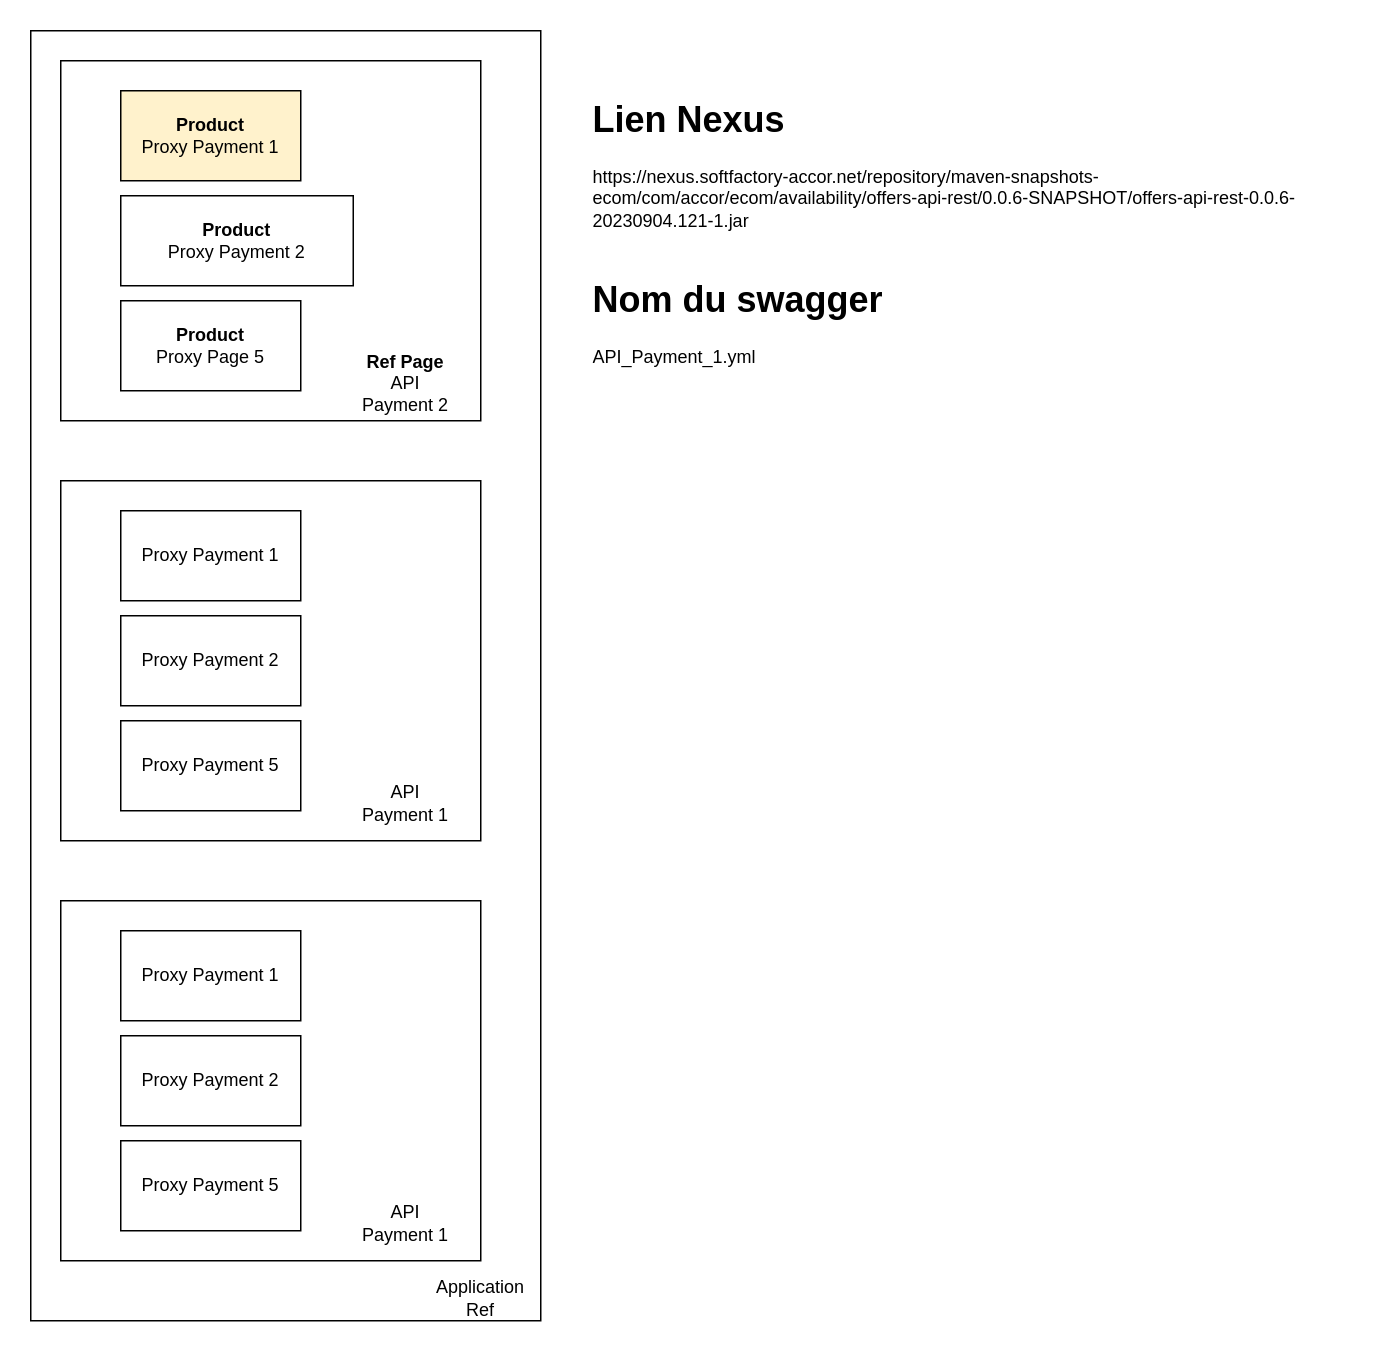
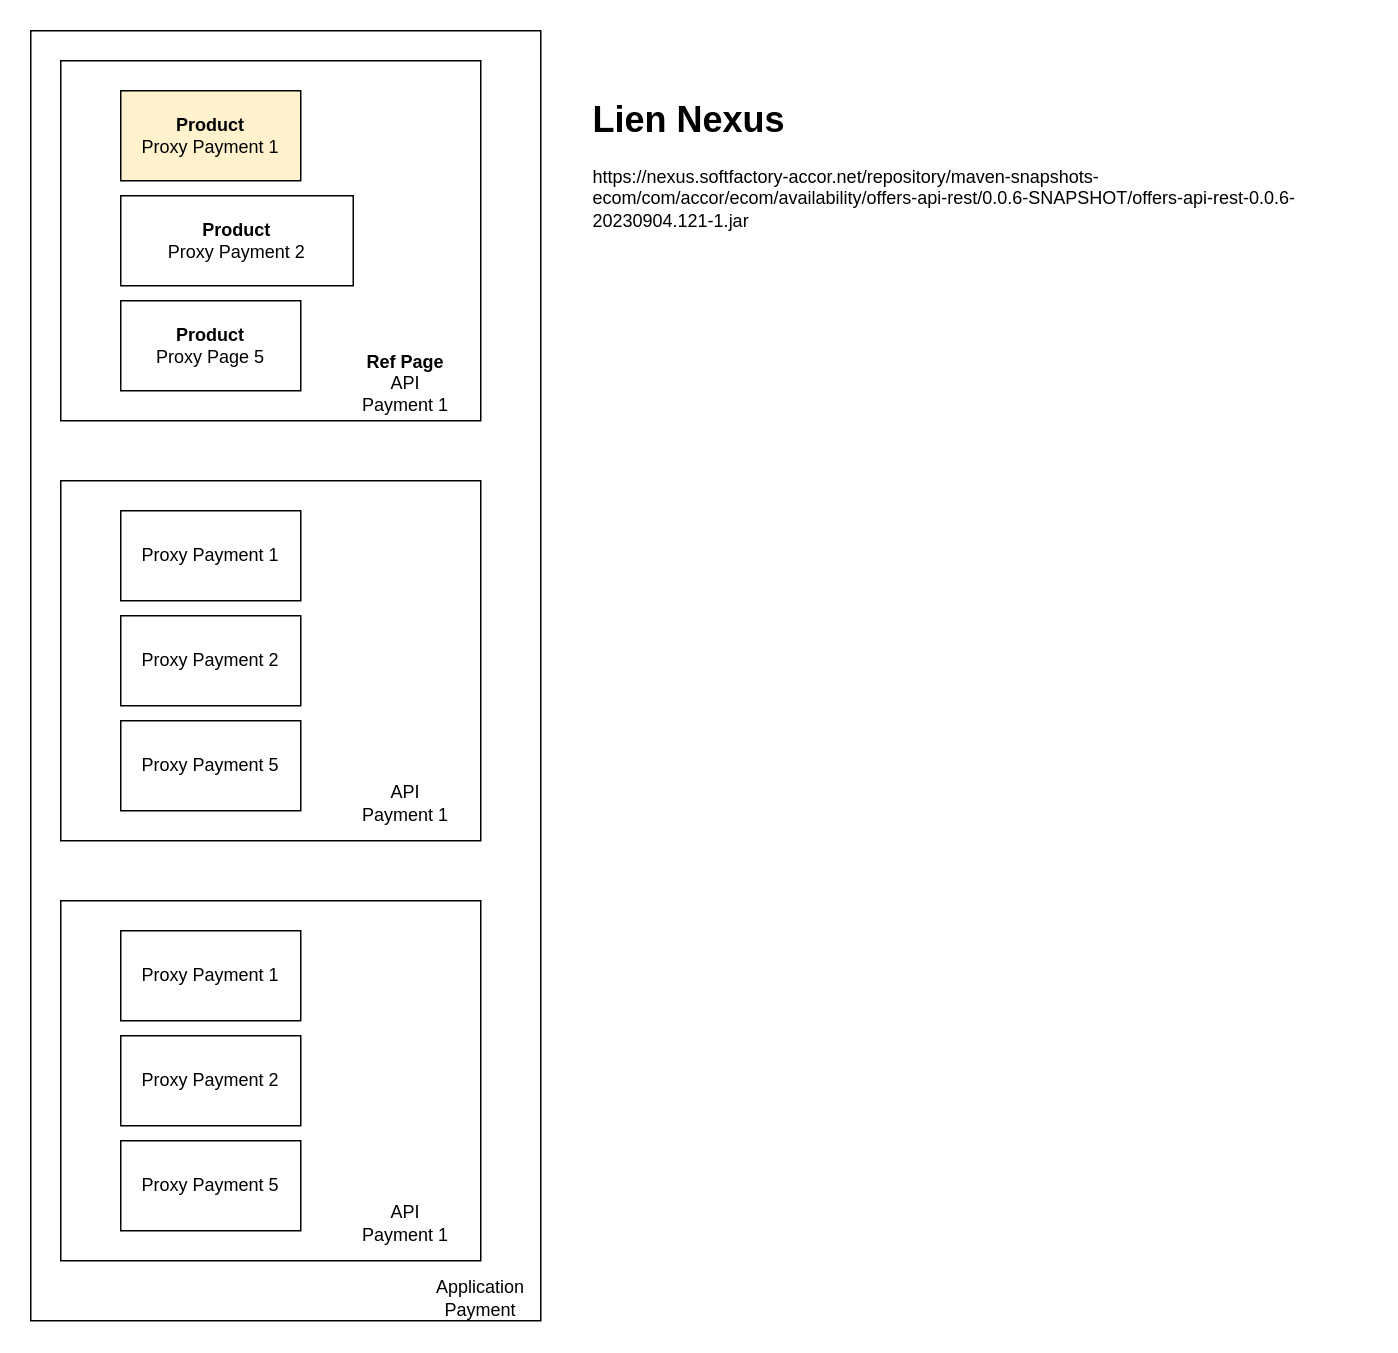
  <mxCell id="0" />
  <mxCell id="1" parent="0" />
  <mxCell id="2" value="" style="rounded=0;whiteSpace=wrap;html=1;" parent="1" vertex="1"><mxGeometry x="20" y="20" width="340" height="860" as="geometry" /></mxCell>
  <mxCell id="3" value="" style="rounded=0;whiteSpace=wrap;html=1;" parent="1" vertex="1"><mxGeometry x="40" y="40" width="280" height="240" as="geometry" /></mxCell>
  <mxCell id="4" value="&lt;b&gt;Product&lt;/b&gt;&lt;br&gt;Proxy Payment 1" style="rounded=0;whiteSpace=wrap;html=1;fillColor=#fff2cc;" parent="1" vertex="1"><mxGeometry x="80" y="60" width="120" height="60" as="geometry" /></mxCell>
  <mxCell id="5" value="&lt;b&gt;Product&lt;/b&gt;&lt;div&gt;Proxy Payment 2&lt;/div&gt;" style="rounded=0;whiteSpace=wrap;html=1;" parent="1" vertex="1"><mxGeometry x="80" y="130" width="155" height="60" as="geometry" /></mxCell>
  <mxCell id="6" value="&lt;b&gt;Product&lt;/b&gt;&lt;div&gt;Proxy Page 5&lt;/div&gt;" style="rounded=0;whiteSpace=wrap;html=1;" parent="1" vertex="1"><mxGeometry x="80" y="200" width="120" height="60" as="geometry" /></mxCell>
- <mxCell id="7" value="&lt;b&gt;Ref Page&lt;/b&gt;&lt;br&gt;API Payment 2" style="text;html=1;align=center;verticalAlign=middle;whiteSpace=wrap;rounded=0;" parent="1" vertex="1"><mxGeometry x="240" y="240" width="60" height="30" as="geometry" /></mxCell>
+ <mxCell id="7" value="&lt;b&gt;Ref Page&lt;/b&gt;&lt;br&gt;API Payment 1" style="text;html=1;align=center;verticalAlign=middle;whiteSpace=wrap;rounded=0;" parent="1" vertex="1"><mxGeometry x="240" y="240" width="60" height="30" as="geometry" /></mxCell>
  <mxCell id="8" value="" style="rounded=0;whiteSpace=wrap;html=1;" parent="1" vertex="1"><mxGeometry x="40" y="320" width="280" height="240" as="geometry" /></mxCell>
  <mxCell id="9" value="Proxy Payment 1" style="rounded=0;whiteSpace=wrap;html=1;" parent="1" vertex="1"><mxGeometry x="80" y="340" width="120" height="60" as="geometry" /></mxCell>
  <mxCell id="10" value="Proxy Payment 2" style="rounded=0;whiteSpace=wrap;html=1;" parent="1" vertex="1"><mxGeometry x="80" y="410" width="120" height="60" as="geometry" /></mxCell>
  <mxCell id="11" value="Proxy Payment 5" style="rounded=0;whiteSpace=wrap;html=1;" parent="1" vertex="1"><mxGeometry x="80" y="480" width="120" height="60" as="geometry" /></mxCell>
  <mxCell id="12" value="API Payment 1" style="text;html=1;align=center;verticalAlign=middle;whiteSpace=wrap;rounded=0;" parent="1" vertex="1"><mxGeometry x="240" y="520" width="60" height="30" as="geometry" /></mxCell>
  <mxCell id="13" value="" style="rounded=0;whiteSpace=wrap;html=1;" parent="1" vertex="1"><mxGeometry x="40" y="600" width="280" height="240" as="geometry" /></mxCell>
  <mxCell id="14" value="Proxy Payment 1" style="rounded=0;whiteSpace=wrap;html=1;" parent="1" vertex="1"><mxGeometry x="80" y="620" width="120" height="60" as="geometry" /></mxCell>
  <mxCell id="15" value="Proxy Payment 2" style="rounded=0;whiteSpace=wrap;html=1;" parent="1" vertex="1"><mxGeometry x="80" y="690" width="120" height="60" as="geometry" /></mxCell>
  <mxCell id="16" value="Proxy Payment 5" style="rounded=0;whiteSpace=wrap;html=1;" parent="1" vertex="1"><mxGeometry x="80" y="760" width="120" height="60" as="geometry" /></mxCell>
  <mxCell id="17" value="API Payment 1" style="text;html=1;align=center;verticalAlign=middle;whiteSpace=wrap;rounded=0;" parent="1" vertex="1"><mxGeometry x="240" y="800" width="60" height="30" as="geometry" /></mxCell>
- <mxCell id="18" value="Application Ref" style="text;html=1;align=center;verticalAlign=middle;whiteSpace=wrap;rounded=0;" parent="1" vertex="1"><mxGeometry x="290" y="850" width="60" height="30" as="geometry" /></mxCell>
+ <mxCell id="18" value="Application Payment" style="text;html=1;align=center;verticalAlign=middle;whiteSpace=wrap;rounded=0;" parent="1" vertex="1"><mxGeometry x="290" y="850" width="60" height="30" as="geometry" /></mxCell>
  <mxCell id="19" value="&lt;h1&gt;Lien Nexus&lt;/h1&gt;&lt;p&gt;https://nexus.softfactory-accor.net/repository/maven-snapshots-ecom/com/accor/ecom/availability/offers-api-rest/0.0.6-SNAPSHOT/offers-api-rest-0.0.6-20230904.121-1.jar&lt;/p&gt;&lt;p&gt;&lt;br&gt;&lt;/p&gt;&lt;p&gt;&lt;br&gt;&lt;/p&gt;" style="text;html=1;spacing=5;spacingTop=-20;whiteSpace=wrap;overflow=hidden;rounded=0;" parent="1" vertex="1"><mxGeometry x="390" y="60" width="520" height="120" as="geometry" /></mxCell>
- <mxCell id="20" value="&lt;h1&gt;Nom du swagger&lt;/h1&gt;&lt;p&gt;API_Payment_1.yml&lt;/p&gt;&lt;p&gt;&lt;br&gt;&lt;/p&gt;" style="text;html=1;spacing=5;spacingTop=-20;whiteSpace=wrap;overflow=hidden;rounded=0;" parent="1" vertex="1"><mxGeometry x="390" y="180" width="520" height="120" as="geometry" /></mxCell>
